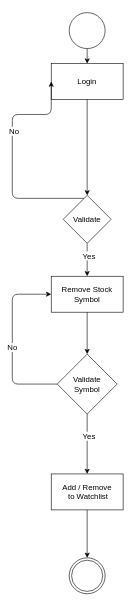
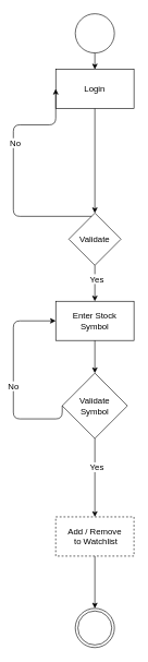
  <mxCell id="0" />
  <mxCell id="1" parent="0" />
  <mxCell id="2" value="" style="edgeStyle=none;html=1;fontSize=13;" parent="1" source="3" target="5" edge="1"><mxGeometry relative="1" as="geometry" /></mxCell>
  <mxCell id="3" value="" style="ellipse;fontSize=13;" parent="1" vertex="1"><mxGeometry x="115" y="20" width="60" height="60" as="geometry" /></mxCell>
  <mxCell id="4" value="" style="edgeStyle=none;html=1;fontSize=13;" parent="1" source="5" target="10" edge="1"><mxGeometry relative="1" as="geometry" /></mxCell>
  <mxCell id="5" value="Login" style="whiteSpace=wrap;html=1;fillColor=none;fontSize=13;" parent="1" vertex="1"><mxGeometry x="85" y="105" width="120" height="60" as="geometry" /></mxCell>
  <mxCell id="6" style="edgeStyle=orthogonalEdgeStyle;html=1;entryX=0;entryY=0.5;entryDx=0;entryDy=0;fontSize=13;" parent="1" source="10" target="5" edge="1"><mxGeometry relative="1" as="geometry"><Array as="points"><mxPoint x="20" y="330" /><mxPoint x="20" y="190" /></Array></mxGeometry></mxCell>
  <mxCell id="7" value="No" style="edgeLabel;html=1;align=center;verticalAlign=middle;resizable=0;points=[];fontSize=13;" parent="6" vertex="1" connectable="0"><mxGeometry x="0.228" y="-2" relative="1" as="geometry"><mxPoint as="offset" /></mxGeometry></mxCell>
  <mxCell id="8" value="" style="edgeStyle=orthogonalEdgeStyle;html=1;fontSize=13;" parent="1" source="10" target="12" edge="1"><mxGeometry relative="1" as="geometry" /></mxCell>
  <mxCell id="9" value="Yes" style="edgeLabel;html=1;align=center;verticalAlign=middle;resizable=0;points=[];fontSize=13;" parent="8" vertex="1" connectable="0"><mxGeometry x="-0.267" y="2" relative="1" as="geometry"><mxPoint as="offset" /></mxGeometry></mxCell>
  <mxCell id="10" value="Validate" style="rhombus;whiteSpace=wrap;html=1;fillColor=none;fontSize=13;" parent="1" vertex="1"><mxGeometry x="105" y="325" width="80" height="80" as="geometry" /></mxCell>
  <mxCell id="11" value="" style="edgeStyle=orthogonalEdgeStyle;html=1;fontSize=13;" parent="1" source="12" target="17" edge="1"><mxGeometry relative="1" as="geometry" /></mxCell>
- <mxCell id="12" value="Remove Stock Symbol" style="whiteSpace=wrap;html=1;fillColor=none;spacing=4;fontSize=13;" parent="1" vertex="1"><mxGeometry x="85" y="460" width="120" height="60" as="geometry" /></mxCell>
+ <mxCell id="12" value="Enter Stock Symbol" style="whiteSpace=wrap;html=1;fillColor=none;spacing=4;fontSize=13;" parent="1" vertex="1"><mxGeometry x="85" y="460" width="120" height="60" as="geometry" /></mxCell>
  <mxCell id="13" style="edgeStyle=orthogonalEdgeStyle;html=1;exitX=0;exitY=0.5;exitDx=0;exitDy=0;entryX=0;entryY=0.5;entryDx=0;entryDy=0;fontSize=13;" parent="1" source="17" target="12" edge="1"><mxGeometry relative="1" as="geometry"><Array as="points"><mxPoint x="20" y="640" /><mxPoint x="20" y="490" /></Array></mxGeometry></mxCell>
  <mxCell id="14" value="No" style="edgeLabel;html=1;align=center;verticalAlign=middle;resizable=0;points=[];fontSize=13;" parent="13" vertex="1" connectable="0"><mxGeometry x="-0.055" y="1" relative="1" as="geometry"><mxPoint as="offset" /></mxGeometry></mxCell>
  <mxCell id="15" value="" style="edgeStyle=orthogonalEdgeStyle;html=1;fontSize=13;" parent="1" source="17" target="19" edge="1"><mxGeometry relative="1" as="geometry" /></mxCell>
  <mxCell id="16" value="Yes" style="edgeLabel;html=1;align=center;verticalAlign=middle;resizable=0;points=[];fontSize=13;" parent="15" vertex="1" connectable="0"><mxGeometry x="-0.28" y="2" relative="1" as="geometry"><mxPoint as="offset" /></mxGeometry></mxCell>
- <mxCell id="17" value="Validate Symbol" style="rhombus;whiteSpace=wrap;html=1;fillColor=none;spacing=10;fontSize=13;" parent="1" vertex="1"><mxGeometry x="95" y="590" width="100" height="100" as="geometry" /></mxCell>
+ <mxCell id="17" value="Validate Symbol" style="rhombus;whiteSpace=wrap;html=1;fillColor=none;spacing=10;fontSize=13;" parent="1" vertex="1"><mxGeometry x="95" y="570" width="100" height="100" as="geometry" /></mxCell>
  <mxCell id="18" value="" style="edgeStyle=orthogonalEdgeStyle;html=1;fontSize=13;" parent="1" source="19" target="20" edge="1"><mxGeometry relative="1" as="geometry" /></mxCell>
- <mxCell id="19" value="Add / Remove&lt;br style=&quot;font-size: 13px;&quot;&gt;&amp;nbsp;to Watchlist" style="whiteSpace=wrap;html=1;fillColor=none;spacing=10;fontSize=13;" parent="1" vertex="1"><mxGeometry x="85" y="790" width="120" height="60" as="geometry" /></mxCell>
+ <mxCell id="19" value="Add / Remove&lt;br style=&quot;font-size: 13px;&quot;&gt;&amp;nbsp;to Watchlist" style="whiteSpace=wrap;html=1;fillColor=none;spacing=10;fontSize=13;dashed=1;" parent="1" vertex="1"><mxGeometry x="85" y="790" width="120" height="60" as="geometry" /></mxCell>
  <mxCell id="20" value="" style="ellipse;html=1;shape=endState;fontSize=13;" parent="1" vertex="1"><mxGeometry x="115" y="930" width="60" height="60" as="geometry" /></mxCell>
